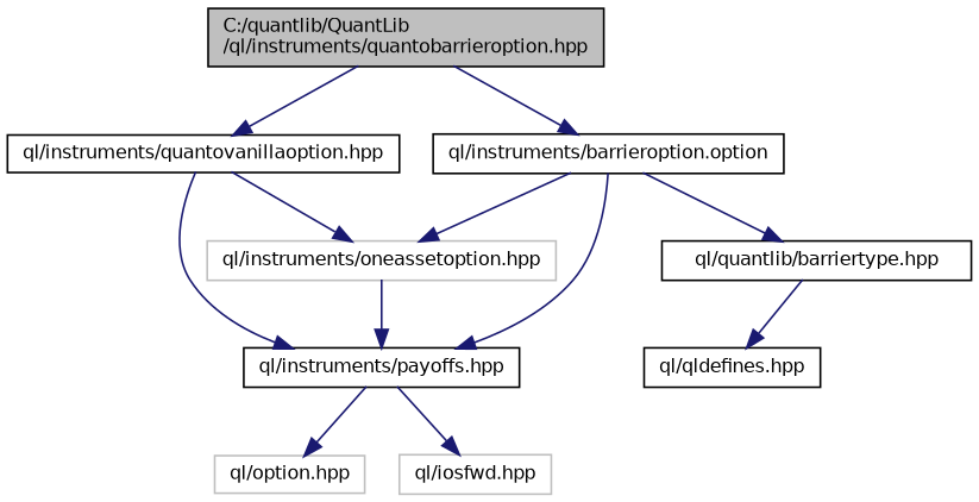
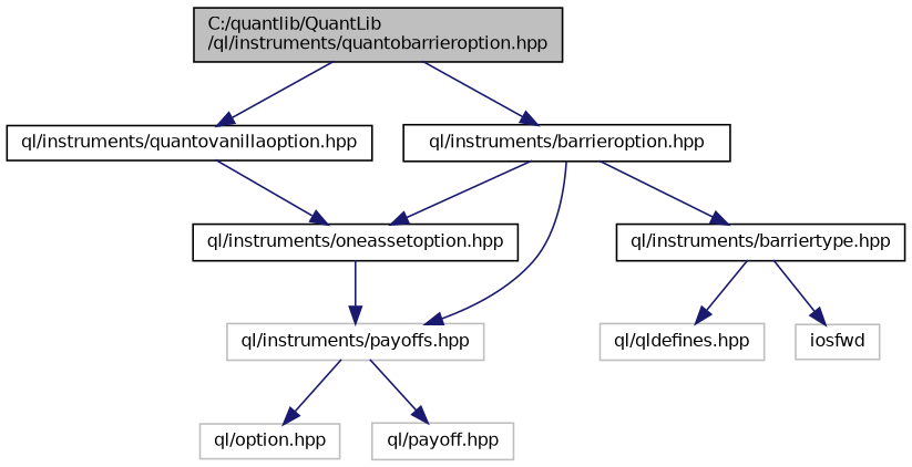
  digraph {
    node [color=black fillcolor=white fontname=Helvetica fontsize=10 shape=record style=filled]
    edge [color=midnightblue fontname=Helvetica fontsize=10 labelfontname=Helvetica labelfontsize=10 style=solid]
    n1 [fillcolor=grey75 fontcolor=black height=0.2 label="C:/quantlib/QuantLib\l/ql/instruments/quantobarrieroption.hpp" width=0.4]
    n2 [height=0.2 label="ql/instruments/quantovanillaoption.hpp" width=0.4]
-   n3 [height=0.2 label="ql/instruments/barrieroption.option" width=0.4]
-   n4 [color=grey75 height=0.2 label="ql/instruments/oneassetoption.hpp" width=0.4]
-   n5 [height=0.2 label="ql/instruments/payoffs.hpp" width=0.4]
-   n6 [height=0.2 label="ql/quantlib/barriertype.hpp" width=0.4]
+   n3 [height=0.2 label="ql/instruments/barrieroption.hpp" width=0.4]
+   n4 [height=0.2 label="ql/instruments/oneassetoption.hpp" width=0.4]
+   n5 [color=grey75 height=0.2 label="ql/instruments/payoffs.hpp" width=0.4]
+   n6 [height=0.2 label="ql/instruments/barriertype.hpp" width=0.4]
    n7 [color=grey75 height=0.2 label="ql/option.hpp" width=0.4]
-   n8 [color=grey75 height=0.2 label="ql/iosfwd.hpp" width=0.4]
-   n9 [height=0.2 label="ql/qldefines.hpp" width=0.4]
+   n8 [color=grey75 height=0.2 label="ql/payoff.hpp" width=0.4]
+   n9 [color=grey75 height=0.2 label="ql/qldefines.hpp" width=0.4]
+   n10 [color=grey75 height=0.2 label=iosfwd width=0.4]
    n1 -> n2
    n1 -> n3
    n2 -> n4
-   n2 -> n5
    n3 -> n4
    n3 -> n5
    n3 -> n6
    n4 -> n5
    n5 -> n7
    n5 -> n8
    n6 -> n9
+   n6 -> n10
  }
